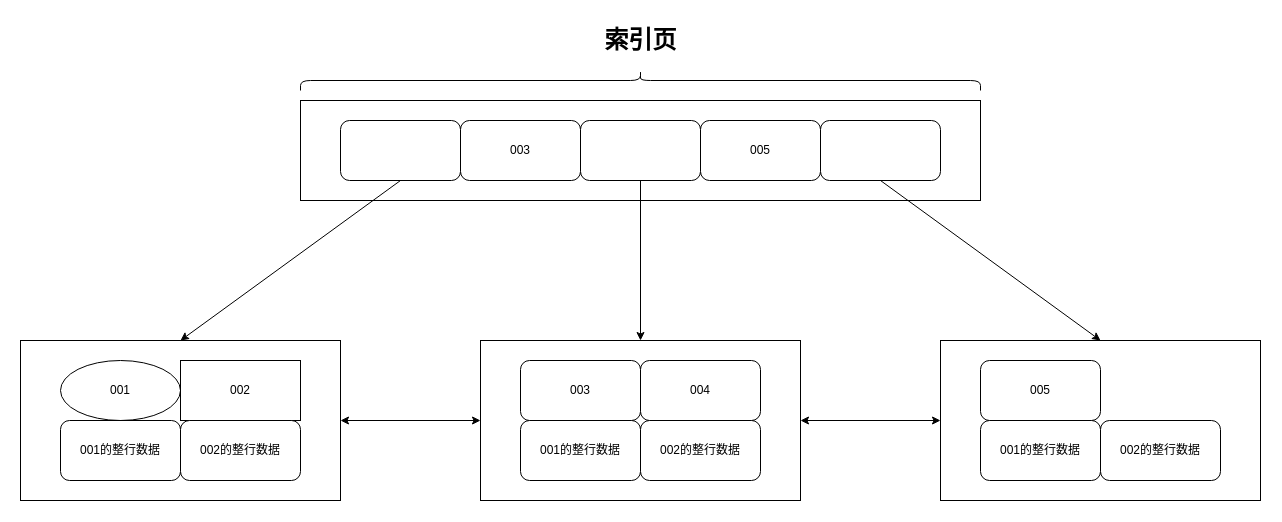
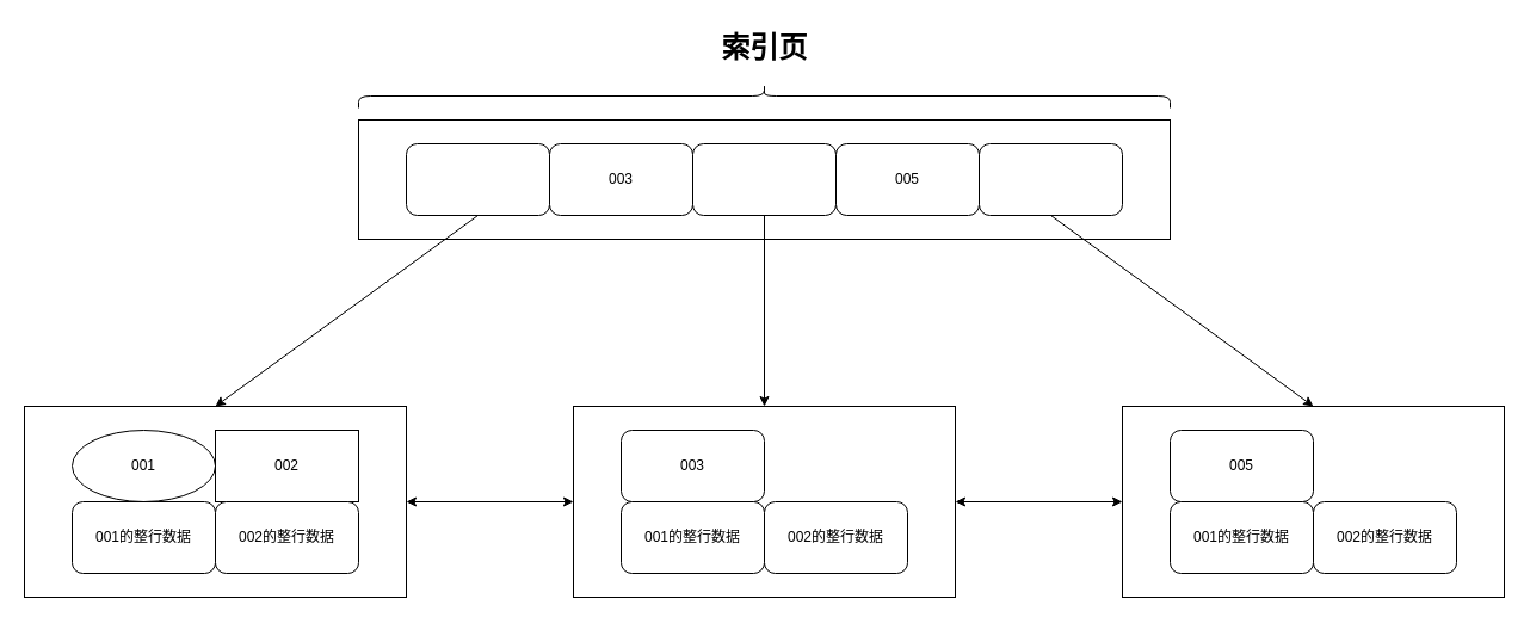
  <mxCell id="0" />
  <mxCell id="1" parent="0" />
  <mxCell id="2" value="" style="rounded=0;whiteSpace=wrap;html=1;" vertex="1" parent="1"><mxGeometry x="300" y="100" width="680" height="100" as="geometry" /></mxCell>
  <mxCell id="3" style="rounded=0;orthogonalLoop=1;jettySize=auto;html=1;exitX=0.5;exitY=1;exitDx=0;exitDy=0;entryX=0.5;entryY=0;entryDx=0;entryDy=0;" edge="1" parent="1" source="4" target="13"><mxGeometry relative="1" as="geometry" /></mxCell>
  <mxCell id="4" value="" style="rounded=1;whiteSpace=wrap;html=1;" vertex="1" parent="1"><mxGeometry x="340" y="120" width="120" height="60" as="geometry" /></mxCell>
  <mxCell id="5" value="003" style="rounded=1;whiteSpace=wrap;html=1;" vertex="1" parent="1"><mxGeometry x="460" y="120" width="120" height="60" as="geometry" /></mxCell>
  <mxCell id="6" value="005" style="rounded=1;whiteSpace=wrap;html=1;" vertex="1" parent="1"><mxGeometry x="700" y="120" width="120" height="60" as="geometry" /></mxCell>
  <mxCell id="7" style="rounded=0;orthogonalLoop=1;jettySize=auto;html=1;exitX=0.5;exitY=1;exitDx=0;exitDy=0;entryX=0.5;entryY=0;entryDx=0;entryDy=0;" edge="1" parent="1" source="8" target="18"><mxGeometry relative="1" as="geometry" /></mxCell>
  <mxCell id="8" value="" style="rounded=1;whiteSpace=wrap;html=1;" vertex="1" parent="1"><mxGeometry x="820" y="120" width="120" height="60" as="geometry" /></mxCell>
  <mxCell id="9" style="edgeStyle=orthogonalEdgeStyle;rounded=0;orthogonalLoop=1;jettySize=auto;html=1;exitX=0.5;exitY=1;exitDx=0;exitDy=0;entryX=0.5;entryY=0;entryDx=0;entryDy=0;" edge="1" parent="1" source="10" target="22"><mxGeometry relative="1" as="geometry" /></mxCell>
  <mxCell id="10" value="" style="rounded=1;whiteSpace=wrap;html=1;" vertex="1" parent="1"><mxGeometry x="580" y="120" width="120" height="60" as="geometry" /></mxCell>
  <mxCell id="11" value="" style="shape=curlyBracket;whiteSpace=wrap;html=1;rounded=1;flipH=1;labelPosition=right;verticalLabelPosition=middle;align=left;verticalAlign=middle;direction=south;" vertex="1" parent="1"><mxGeometry x="300" y="70" width="680" height="20" as="geometry" /></mxCell>
  <mxCell id="12" value="索引页" style="text;strokeColor=none;fillColor=none;html=1;fontSize=24;fontStyle=1;verticalAlign=middle;align=center;" vertex="1" parent="1"><mxGeometry x="590" y="20" width="100" height="40" as="geometry" /></mxCell>
  <mxCell id="13" value="" style="rounded=0;whiteSpace=wrap;html=1;" vertex="1" parent="1"><mxGeometry x="20" y="340" width="320" height="160" as="geometry" /></mxCell>
  <mxCell id="14" value="001" style="ellipse;whiteSpace=wrap;html=1;" vertex="1" parent="1"><mxGeometry x="60" y="360" width="120" height="60" as="geometry" /></mxCell>
  <mxCell id="15" value="002" style="whiteSpace=wrap;html=1;rounded=0;" vertex="1" parent="1"><mxGeometry y="360" width="120" height="60" as="geometry" x="180" /></mxCell>
  <mxCell id="16" value="001的整行数据" style="rounded=1;whiteSpace=wrap;html=1;" vertex="1" parent="1"><mxGeometry x="60" y="420" width="120" height="60" as="geometry" /></mxCell>
  <mxCell id="17" value="002的整行数据" style="rounded=1;whiteSpace=wrap;html=1;" vertex="1" parent="1"><mxGeometry y="420" width="120" height="60" as="geometry" x="180" /></mxCell>
  <mxCell id="18" value="" style="rounded=0;whiteSpace=wrap;html=1;" vertex="1" parent="1"><mxGeometry x="940" y="340" width="320" height="160" as="geometry" /></mxCell>
  <mxCell id="19" value="005" style="rounded=1;whiteSpace=wrap;html=1;" vertex="1" parent="1"><mxGeometry x="980" y="360" width="120" height="60" as="geometry" /></mxCell>
  <mxCell id="20" value="001的整行数据" style="rounded=1;whiteSpace=wrap;html=1;" vertex="1" parent="1"><mxGeometry x="980" y="420" width="120" height="60" as="geometry" /></mxCell>
  <mxCell id="21" value="002的整行数据" style="rounded=1;whiteSpace=wrap;html=1;" vertex="1" parent="1"><mxGeometry x="1100" y="420" width="120" height="60" as="geometry" /></mxCell>
  <mxCell id="22" value="" style="rounded=0;whiteSpace=wrap;html=1;" vertex="1" parent="1"><mxGeometry x="480" y="340" width="320" height="160" as="geometry" /></mxCell>
  <mxCell id="23" value="003" style="rounded=1;whiteSpace=wrap;html=1;" vertex="1" parent="1"><mxGeometry x="520" y="360" width="120" height="60" as="geometry" /></mxCell>
- <mxCell id="24" value="004" style="rounded=1;whiteSpace=wrap;html=1;" vertex="1" parent="1"><mxGeometry x="640" y="360" width="120" height="60" as="geometry" /></mxCell>
  <mxCell id="25" value="001的整行数据" style="rounded=1;whiteSpace=wrap;html=1;" vertex="1" parent="1"><mxGeometry x="520" y="420" width="120" height="60" as="geometry" /></mxCell>
  <mxCell id="26" value="002的整行数据" style="rounded=1;whiteSpace=wrap;html=1;" vertex="1" parent="1"><mxGeometry x="640" y="420" width="120" height="60" as="geometry" /></mxCell>
  <mxCell id="27" value="" style="endArrow=classic;startArrow=classic;html=1;rounded=0;entryX=0;entryY=0.5;entryDx=0;entryDy=0;exitX=1;exitY=0.5;exitDx=0;exitDy=0;" edge="1" parent="1" source="13" target="22"><mxGeometry width="50" height="50" relative="1" as="geometry"><mxPoint x="375" y="430" as="sourcePoint" /><mxPoint x="425" y="380" as="targetPoint" /></mxGeometry></mxCell>
  <mxCell id="28" value="" style="endArrow=classic;startArrow=classic;html=1;rounded=0;entryX=0;entryY=0.5;entryDx=0;entryDy=0;exitX=1;exitY=0.5;exitDx=0;exitDy=0;" edge="1" parent="1" source="22" target="18"><mxGeometry width="50" height="50" relative="1" as="geometry"><mxPoint x="840" y="410" as="sourcePoint" /><mxPoint x="560" y="410" as="targetPoint" /></mxGeometry></mxCell>
